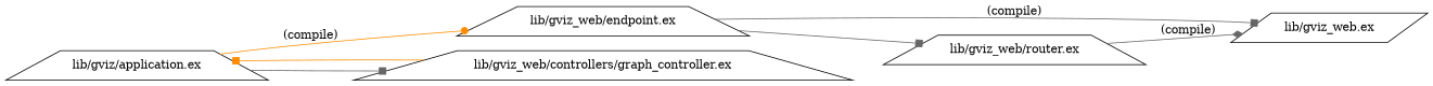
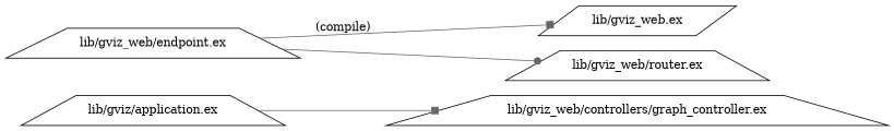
  digraph {
    rankdir=LR
    node [shape=trapezium]
    edge [arrowhead=box color=gray40]
    "lib/gviz/application.ex"
    "lib/gviz_web/endpoint.ex"
    "lib/gviz_web/controllers/graph_controller.ex"
    "lib/gviz_web.ex" [shape=parallelogram]
    "lib/gviz_web/router.ex"
-   "lib/gviz/application.ex" -> "lib/gviz_web/endpoint.ex" [arrowhead=dot color=darkorange label="(compile)"]
    "lib/gviz/application.ex" -> "lib/gviz_web/controllers/graph_controller.ex"
    "lib/gviz_web/endpoint.ex" -> "lib/gviz_web.ex" [label="(compile)"]
-   "lib/gviz_web/endpoint.ex" -> "lib/gviz_web/router.ex"
-   "lib/gviz_web/controllers/graph_controller.ex" -> "lib/gviz/application.ex" [color=darkorange]
-   "lib/gviz_web/router.ex" -> "lib/gviz_web.ex" [arrowhead=diamond label="(compile)"]
+   "lib/gviz_web/endpoint.ex" -> "lib/gviz_web/router.ex" [arrowhead=dot]
  }
